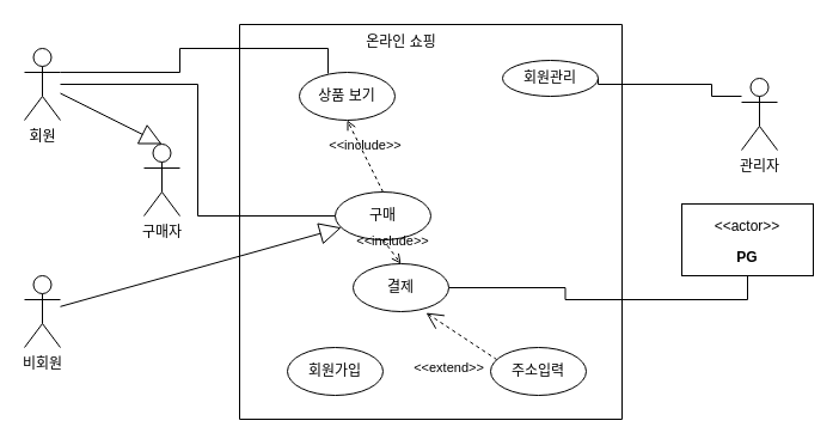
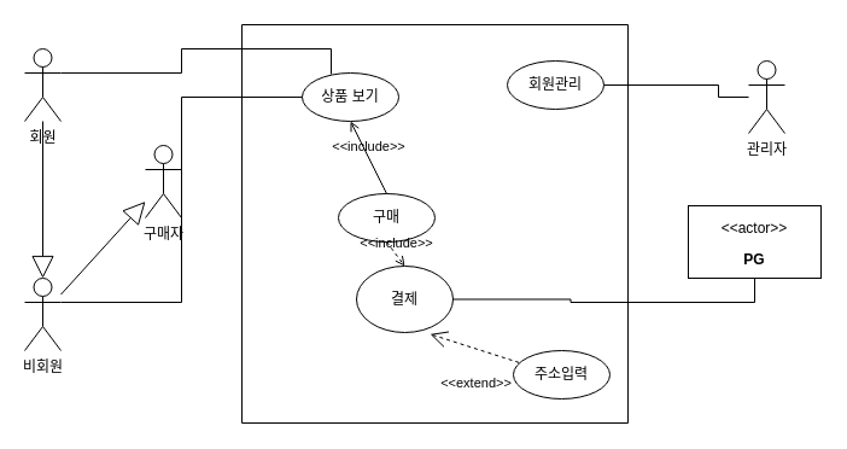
  <mxCell id="0" />
  <mxCell id="1" parent="0" />
  <mxCell id="2" value="" style="edgeStyle=orthogonalEdgeStyle;rounded=0;orthogonalLoop=1;jettySize=auto;html=1;curved=0;strokeColor=default;jumpStyle=none;strokeWidth=1;endArrow=none;endFill=0;exitX=1;exitY=0.5;exitDx=0;exitDy=0;entryX=0.5;entryY=1;entryDx=0;entryDy=0;" edge="1" parent="1" source="14" target="9"><mxGeometry relative="1" as="geometry"><mxPoint x="570" y="169.74" as="sourcePoint" /><mxPoint x="550" y="217" as="targetPoint" /></mxGeometry></mxCell>
  <mxCell id="3" value="구매자" style="shape=umlActor;verticalLabelPosition=bottom;verticalAlign=top;html=1;outlineConnect=0;" vertex="1" parent="1"><mxGeometry x="120" y="120" width="30" height="60" as="geometry" /></mxCell>
  <mxCell id="4" value="회원" style="shape=umlActor;verticalLabelPosition=bottom;verticalAlign=top;html=1;outlineConnect=0;" vertex="1" parent="1"><mxGeometry x="20" y="40" width="30" height="60" as="geometry" /></mxCell>
  <mxCell id="5" value="비회원" style="shape=umlActor;verticalLabelPosition=bottom;verticalAlign=top;html=1;outlineConnect=0;" vertex="1" parent="1"><mxGeometry x="20" y="230" width="30" height="60" as="geometry" /></mxCell>
- <mxCell id="6" value="&lt;div&gt;관리자&lt;/div&gt;&lt;div&gt;&lt;br&gt;&lt;/div&gt;" style="shape=umlActor;verticalLabelPosition=bottom;verticalAlign=top;html=1;outlineConnect=0;" vertex="1" parent="1"><mxGeometry x="620" y="65" width="30" height="60" as="geometry" /></mxCell>
+ <mxCell id="6" value="&lt;div&gt;관리자&lt;/div&gt;&lt;div&gt;&lt;br&gt;&lt;/div&gt;" style="shape=umlActor;verticalLabelPosition=bottom;verticalAlign=top;html=1;outlineConnect=0;" vertex="1" parent="1"><mxGeometry x="620" y="50" width="30" height="60" as="geometry" /></mxCell>
  <mxCell id="7" value="구매" style="ellipse;whiteSpace=wrap;html=1;" vertex="1" parent="1"><mxGeometry x="280" y="160" width="80" height="40" as="geometry" /></mxCell>
- <mxCell id="8" value="회원관리" style="ellipse;whiteSpace=wrap;html=1;" vertex="1" parent="1"><mxGeometry x="420" y="50" width="80" height="30" as="geometry" /></mxCell>
+ <mxCell id="8" value="회원관리" style="ellipse;whiteSpace=wrap;html=1;" vertex="1" parent="1"><mxGeometry x="420" y="50" width="80" height="40" as="geometry" /></mxCell>
  <mxCell id="9" value="&lt;p&gt;&amp;lt;&amp;lt;actor&amp;gt;&amp;gt;&lt;b&gt;&lt;br&gt;&lt;/b&gt;&lt;/p&gt;&lt;p&gt;&lt;b&gt;PG&lt;/b&gt;&lt;br&gt;&lt;/p&gt;" style="shape=rect;html=1;overflow=fill;whiteSpace=wrap;align=center;" vertex="1" parent="1"><mxGeometry x="570" y="170" width="110" height="60" as="geometry" /></mxCell>
  <mxCell id="10" value="" style="swimlane;startSize=0;" vertex="1" parent="1"><mxGeometry x="200" y="20" width="320" height="330" as="geometry" /></mxCell>
- <mxCell id="11" value="온라인 쇼핑" style="text;html=1;align=center;verticalAlign=middle;resizable=0;points=[];autosize=1;strokeColor=none;fillColor=none;" vertex="1" parent="10"><mxGeometry x="95" width="80" height="30" as="geometry" /></mxCell>
- <mxCell id="12" value="회원가입" style="ellipse;whiteSpace=wrap;html=1;" vertex="1" parent="10"><mxGeometry x="40" y="270" width="80" height="40" as="geometry" /></mxCell>
- <mxCell id="13" value="&lt;div&gt;주소입력&lt;/div&gt;" style="ellipse;whiteSpace=wrap;html=1;" vertex="1" parent="10"><mxGeometry x="210" y="270" width="80" height="40" as="geometry" /></mxCell>
- <mxCell id="14" value="결제" style="ellipse;whiteSpace=wrap;html=1;" vertex="1" parent="10"><mxGeometry x="95" y="200" width="80" height="40" as="geometry" /></mxCell>
+ <mxCell id="13" value="&lt;div&gt;주소입력&lt;/div&gt;" style="ellipse;whiteSpace=wrap;html=1;" vertex="1" parent="10"><mxGeometry x="225" y="270" width="80" height="40" as="geometry" /></mxCell>
+ <mxCell id="14" value="결제" style="ellipse;whiteSpace=wrap;html=1;" vertex="1" parent="10"><mxGeometry x="95" y="200" width="80" height="55" as="geometry" /></mxCell>
  <mxCell id="15" value="&amp;lt;&amp;lt;extend&amp;gt;&amp;gt;" style="edgeStyle=none;html=1;startArrow=open;endArrow=none;startSize=12;verticalAlign=bottom;dashed=1;labelBackgroundColor=none;rounded=0;entryX=0.063;entryY=0.25;entryDx=0;entryDy=0;entryPerimeter=0;exitX=0.763;exitY=1.025;exitDx=0;exitDy=0;exitPerimeter=0;" edge="1" parent="10" source="14" target="13"><mxGeometry x="0.301" y="-36" width="160" relative="1" as="geometry"><mxPoint x="70" y="170" as="sourcePoint" /><mxPoint x="230" y="170" as="targetPoint" /><mxPoint as="offset" /></mxGeometry></mxCell>
  <mxCell id="16" value="상품 보기" style="ellipse;whiteSpace=wrap;html=1;" vertex="1" parent="10"><mxGeometry x="50" y="40" width="80" height="40" as="geometry" /></mxCell>
  <mxCell id="17" value="" style="edgeStyle=orthogonalEdgeStyle;rounded=0;orthogonalLoop=1;jettySize=auto;html=1;curved=0;strokeColor=default;jumpStyle=none;strokeWidth=1;endArrow=none;endFill=0;exitX=1;exitY=0.5;exitDx=0;exitDy=0;" edge="1" parent="1" source="8" target="6"><mxGeometry relative="1" as="geometry"><mxPoint x="340" y="240" as="sourcePoint" /><mxPoint x="410" y="150" as="targetPoint" /><Array as="points"><mxPoint x="595" y="70" /><mxPoint x="595" y="80" /></Array></mxGeometry></mxCell>
- <mxCell id="19" value="&amp;lt;&amp;lt;include&amp;gt;&amp;gt;" style="html=1;verticalAlign=bottom;labelBackgroundColor=none;endArrow=open;endFill=0;dashed=1;rounded=0;entryX=0.5;entryY=1;entryDx=0;entryDy=0;exitX=0.5;exitY=0;exitDx=0;exitDy=0;" edge="1" parent="1" source="7" target="16"><mxGeometry width="160" relative="1" as="geometry"><mxPoint x="300" y="190" as="sourcePoint" /><mxPoint x="460" y="190" as="targetPoint" /></mxGeometry></mxCell>
+ <mxCell id="18" value="" style="edgeStyle=orthogonalEdgeStyle;rounded=0;orthogonalLoop=1;jettySize=auto;html=1;curved=0;strokeColor=default;jumpStyle=none;strokeWidth=1;endArrow=none;endFill=0;entryX=0;entryY=0.5;entryDx=0;entryDy=0;exitX=1;exitY=0.333;exitDx=0;exitDy=0;exitPerimeter=0;" edge="1" parent="1" source="5" target="16"><mxGeometry relative="1" as="geometry"><mxPoint x="340" y="240" as="sourcePoint" /><mxPoint x="410" y="150" as="targetPoint" /></mxGeometry></mxCell>
+ <mxCell id="19" value="&amp;lt;&amp;lt;include&amp;gt;&amp;gt;" style="html=1;verticalAlign=bottom;labelBackgroundColor=none;endArrow=open;endFill=0;dashed=0;rounded=0;entryX=0.5;entryY=1;entryDx=0;entryDy=0;exitX=0.5;exitY=0;exitDx=0;exitDy=0;" edge="1" parent="1" source="7" target="16"><mxGeometry width="160" relative="1" as="geometry"><mxPoint x="300" y="190" as="sourcePoint" /><mxPoint x="460" y="190" as="targetPoint" /></mxGeometry></mxCell>
  <mxCell id="20" value="&amp;lt;&amp;lt;include&amp;gt;&amp;gt;" style="html=1;verticalAlign=bottom;labelBackgroundColor=none;endArrow=open;endFill=0;dashed=1;rounded=0;entryX=0.5;entryY=0;entryDx=0;entryDy=0;exitX=0.5;exitY=1;exitDx=0;exitDy=0;" edge="1" parent="1" source="7" target="14"><mxGeometry width="160" relative="1" as="geometry"><mxPoint x="330" y="170" as="sourcePoint" /><mxPoint x="330" y="140" as="targetPoint" /></mxGeometry></mxCell>
  <mxCell id="21" value="" style="edgeStyle=orthogonalEdgeStyle;rounded=0;orthogonalLoop=1;jettySize=auto;html=1;curved=0;strokeColor=default;jumpStyle=none;strokeWidth=1;endArrow=none;endFill=0;entryX=0.3;entryY=0.025;entryDx=0;entryDy=0;entryPerimeter=0;exitX=1;exitY=0.333;exitDx=0;exitDy=0;exitPerimeter=0;" edge="1" parent="1" source="4" target="16"><mxGeometry relative="1" as="geometry"><mxPoint x="140" y="60" as="sourcePoint" /><mxPoint x="260" y="100" as="targetPoint" /></mxGeometry></mxCell>
- <mxCell id="22" value="" style="edgeStyle=orthogonalEdgeStyle;rounded=0;orthogonalLoop=1;jettySize=auto;html=1;curved=0;strokeColor=default;jumpStyle=none;strokeWidth=1;endArrow=none;endFill=0;entryX=0;entryY=0.5;entryDx=0;entryDy=0;" edge="1" parent="1" source="4" target="7"><mxGeometry relative="1" as="geometry"><mxPoint x="340" y="240" as="sourcePoint" /><mxPoint x="410" y="150" as="targetPoint" /></mxGeometry></mxCell>
- <mxCell id="23" value="" style="endArrow=block;endSize=16;endFill=0;html=1;rounded=0;" edge="1" parent="1" source="5" target="7"><mxGeometry width="160" relative="1" as="geometry"><mxPoint x="15" y="360" as="sourcePoint" /><mxPoint x="175" y="360" as="targetPoint" /></mxGeometry></mxCell>
- <mxCell id="24" value="" style="endArrow=block;endSize=16;endFill=0;html=1;rounded=0;entryX=0.5;entryY=0;entryDx=0;entryDy=0;entryPerimeter=0;" edge="1" parent="1" source="4" target="3"><mxGeometry width="160" relative="1" as="geometry"><mxPoint x="90" y="298" as="sourcePoint" /><mxPoint x="10" y="182" as="targetPoint" /></mxGeometry></mxCell>
+ <mxCell id="23" value="" style="endArrow=block;endSize=16;endFill=0;html=1;rounded=0;" edge="1" parent="1" source="5" target="3"><mxGeometry width="160" relative="1" as="geometry"><mxPoint x="15" y="360" as="sourcePoint" /><mxPoint x="175" y="360" as="targetPoint" /></mxGeometry></mxCell>
+ <mxCell id="24" value="" style="endArrow=block;endSize=16;endFill=0;html=1;rounded=0;" edge="1" parent="1" source="4" target="5"><mxGeometry width="160" relative="1" as="geometry"><mxPoint x="90" y="298" as="sourcePoint" /><mxPoint x="10" y="182" as="targetPoint" /></mxGeometry></mxCell>
